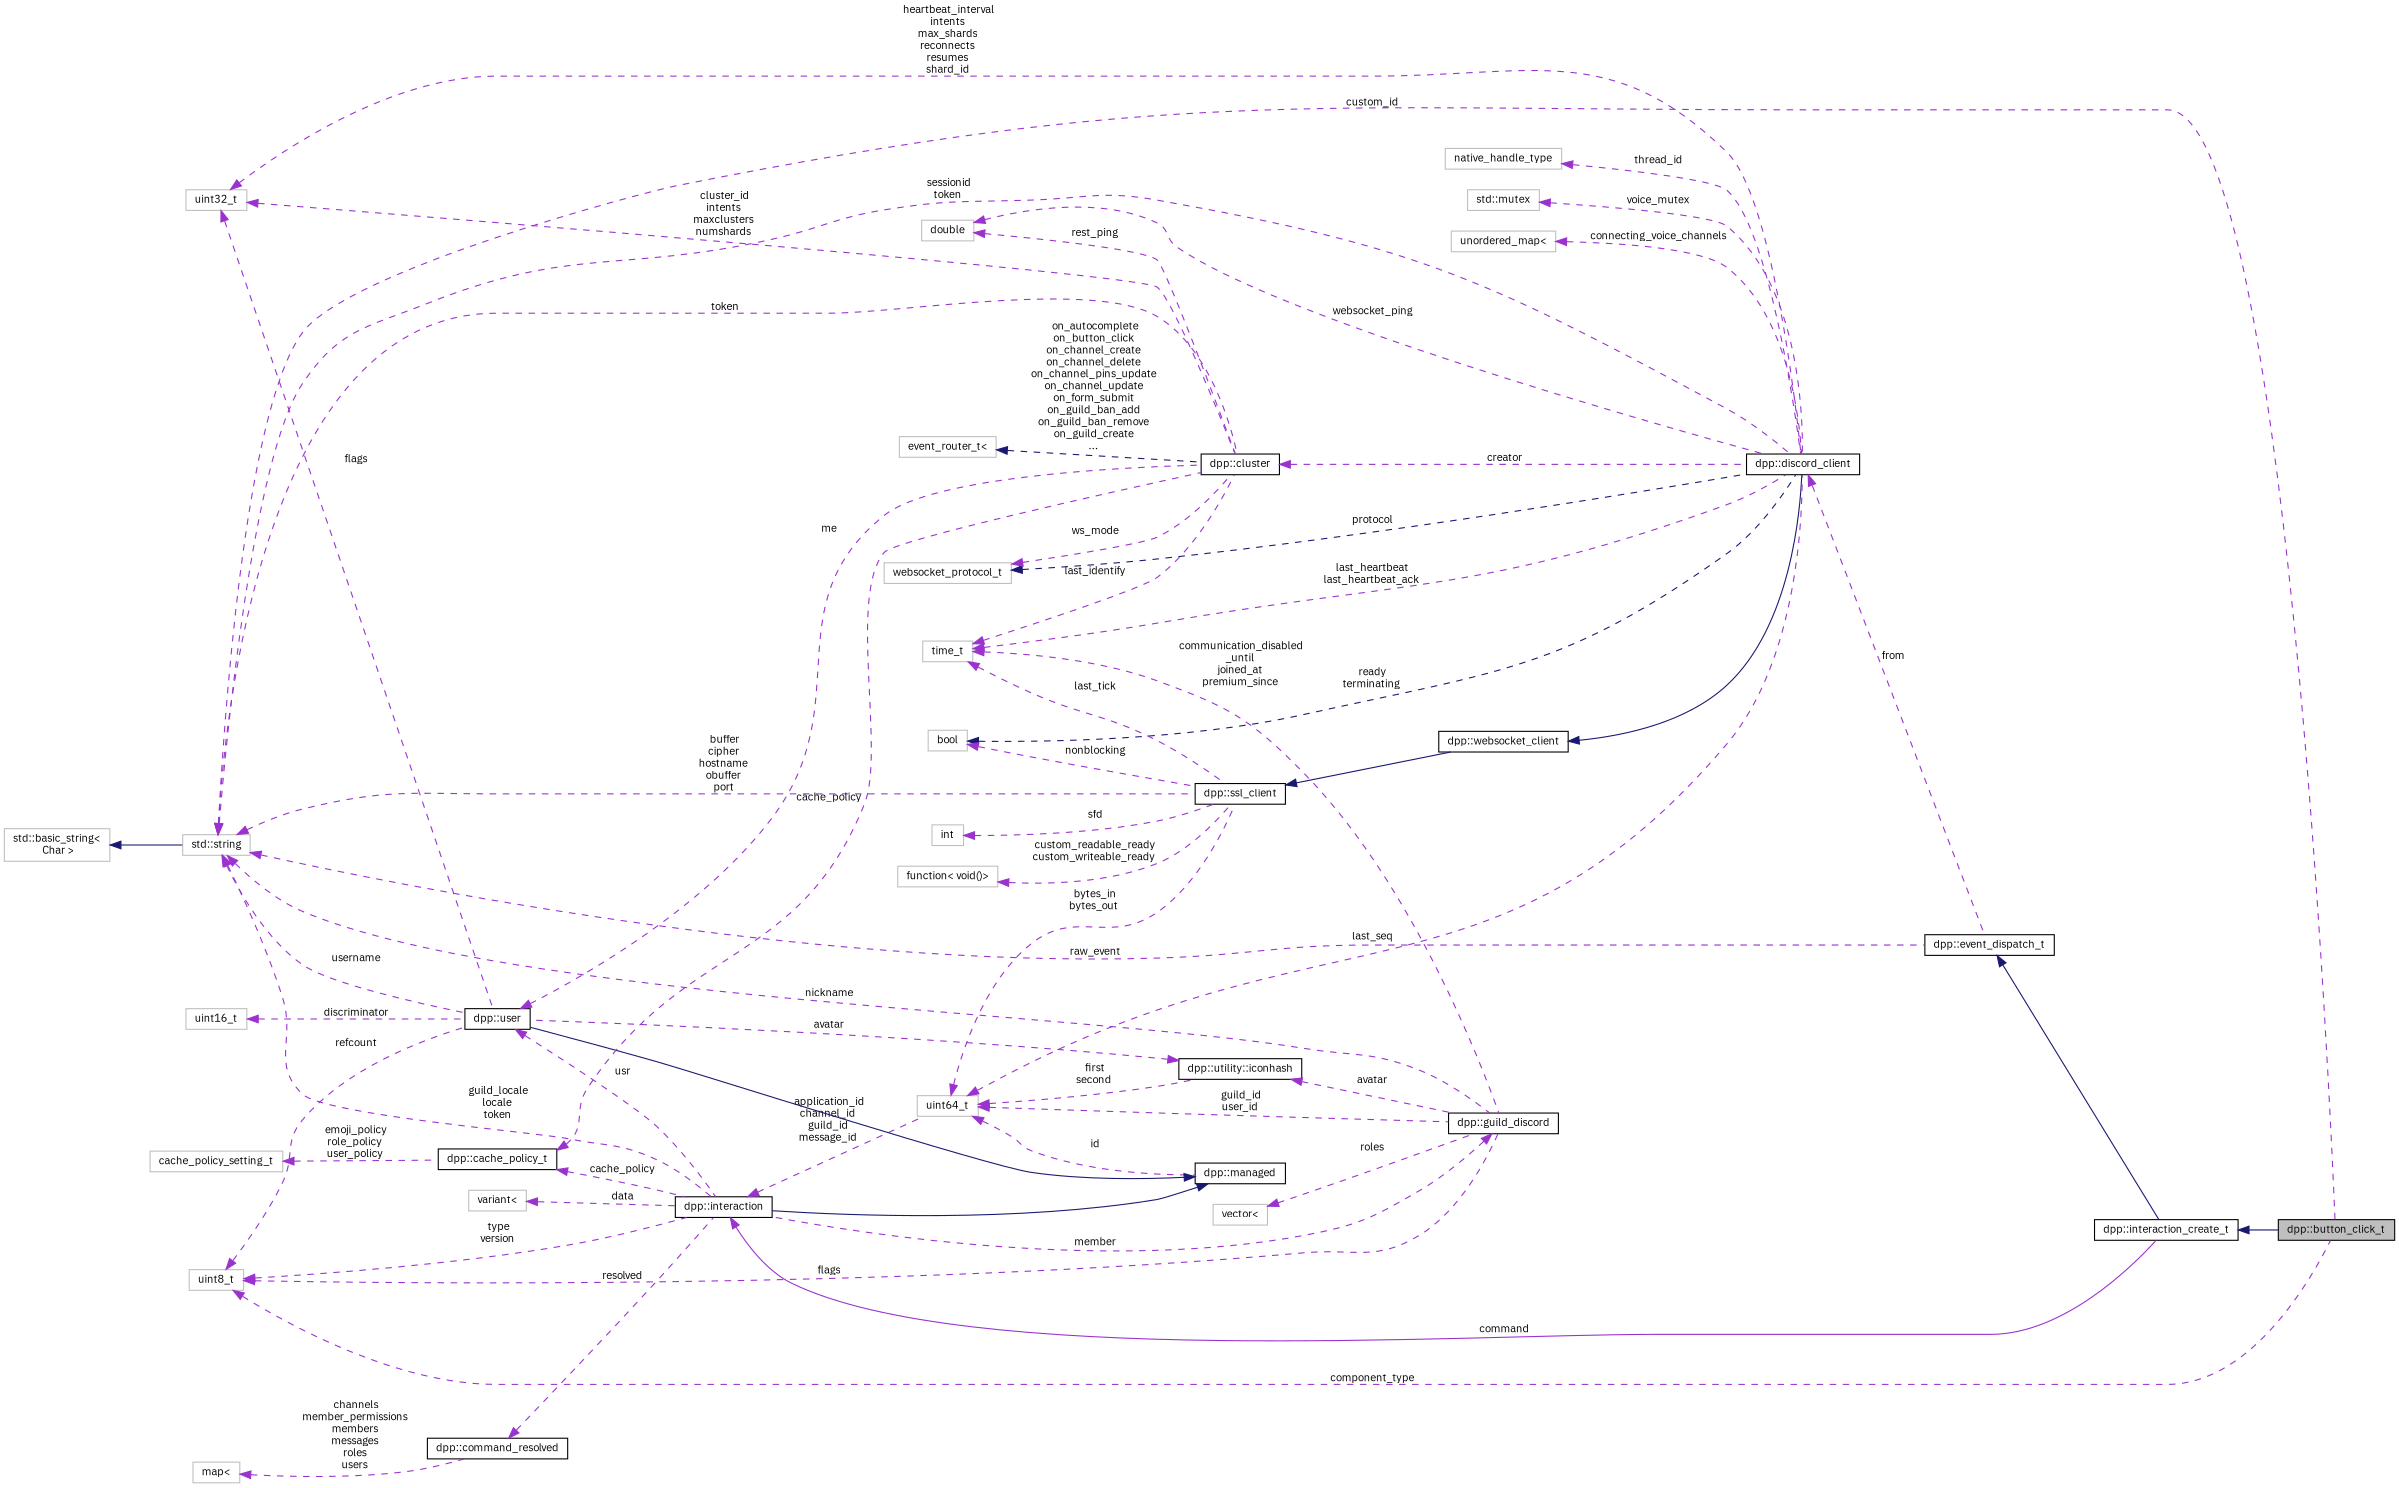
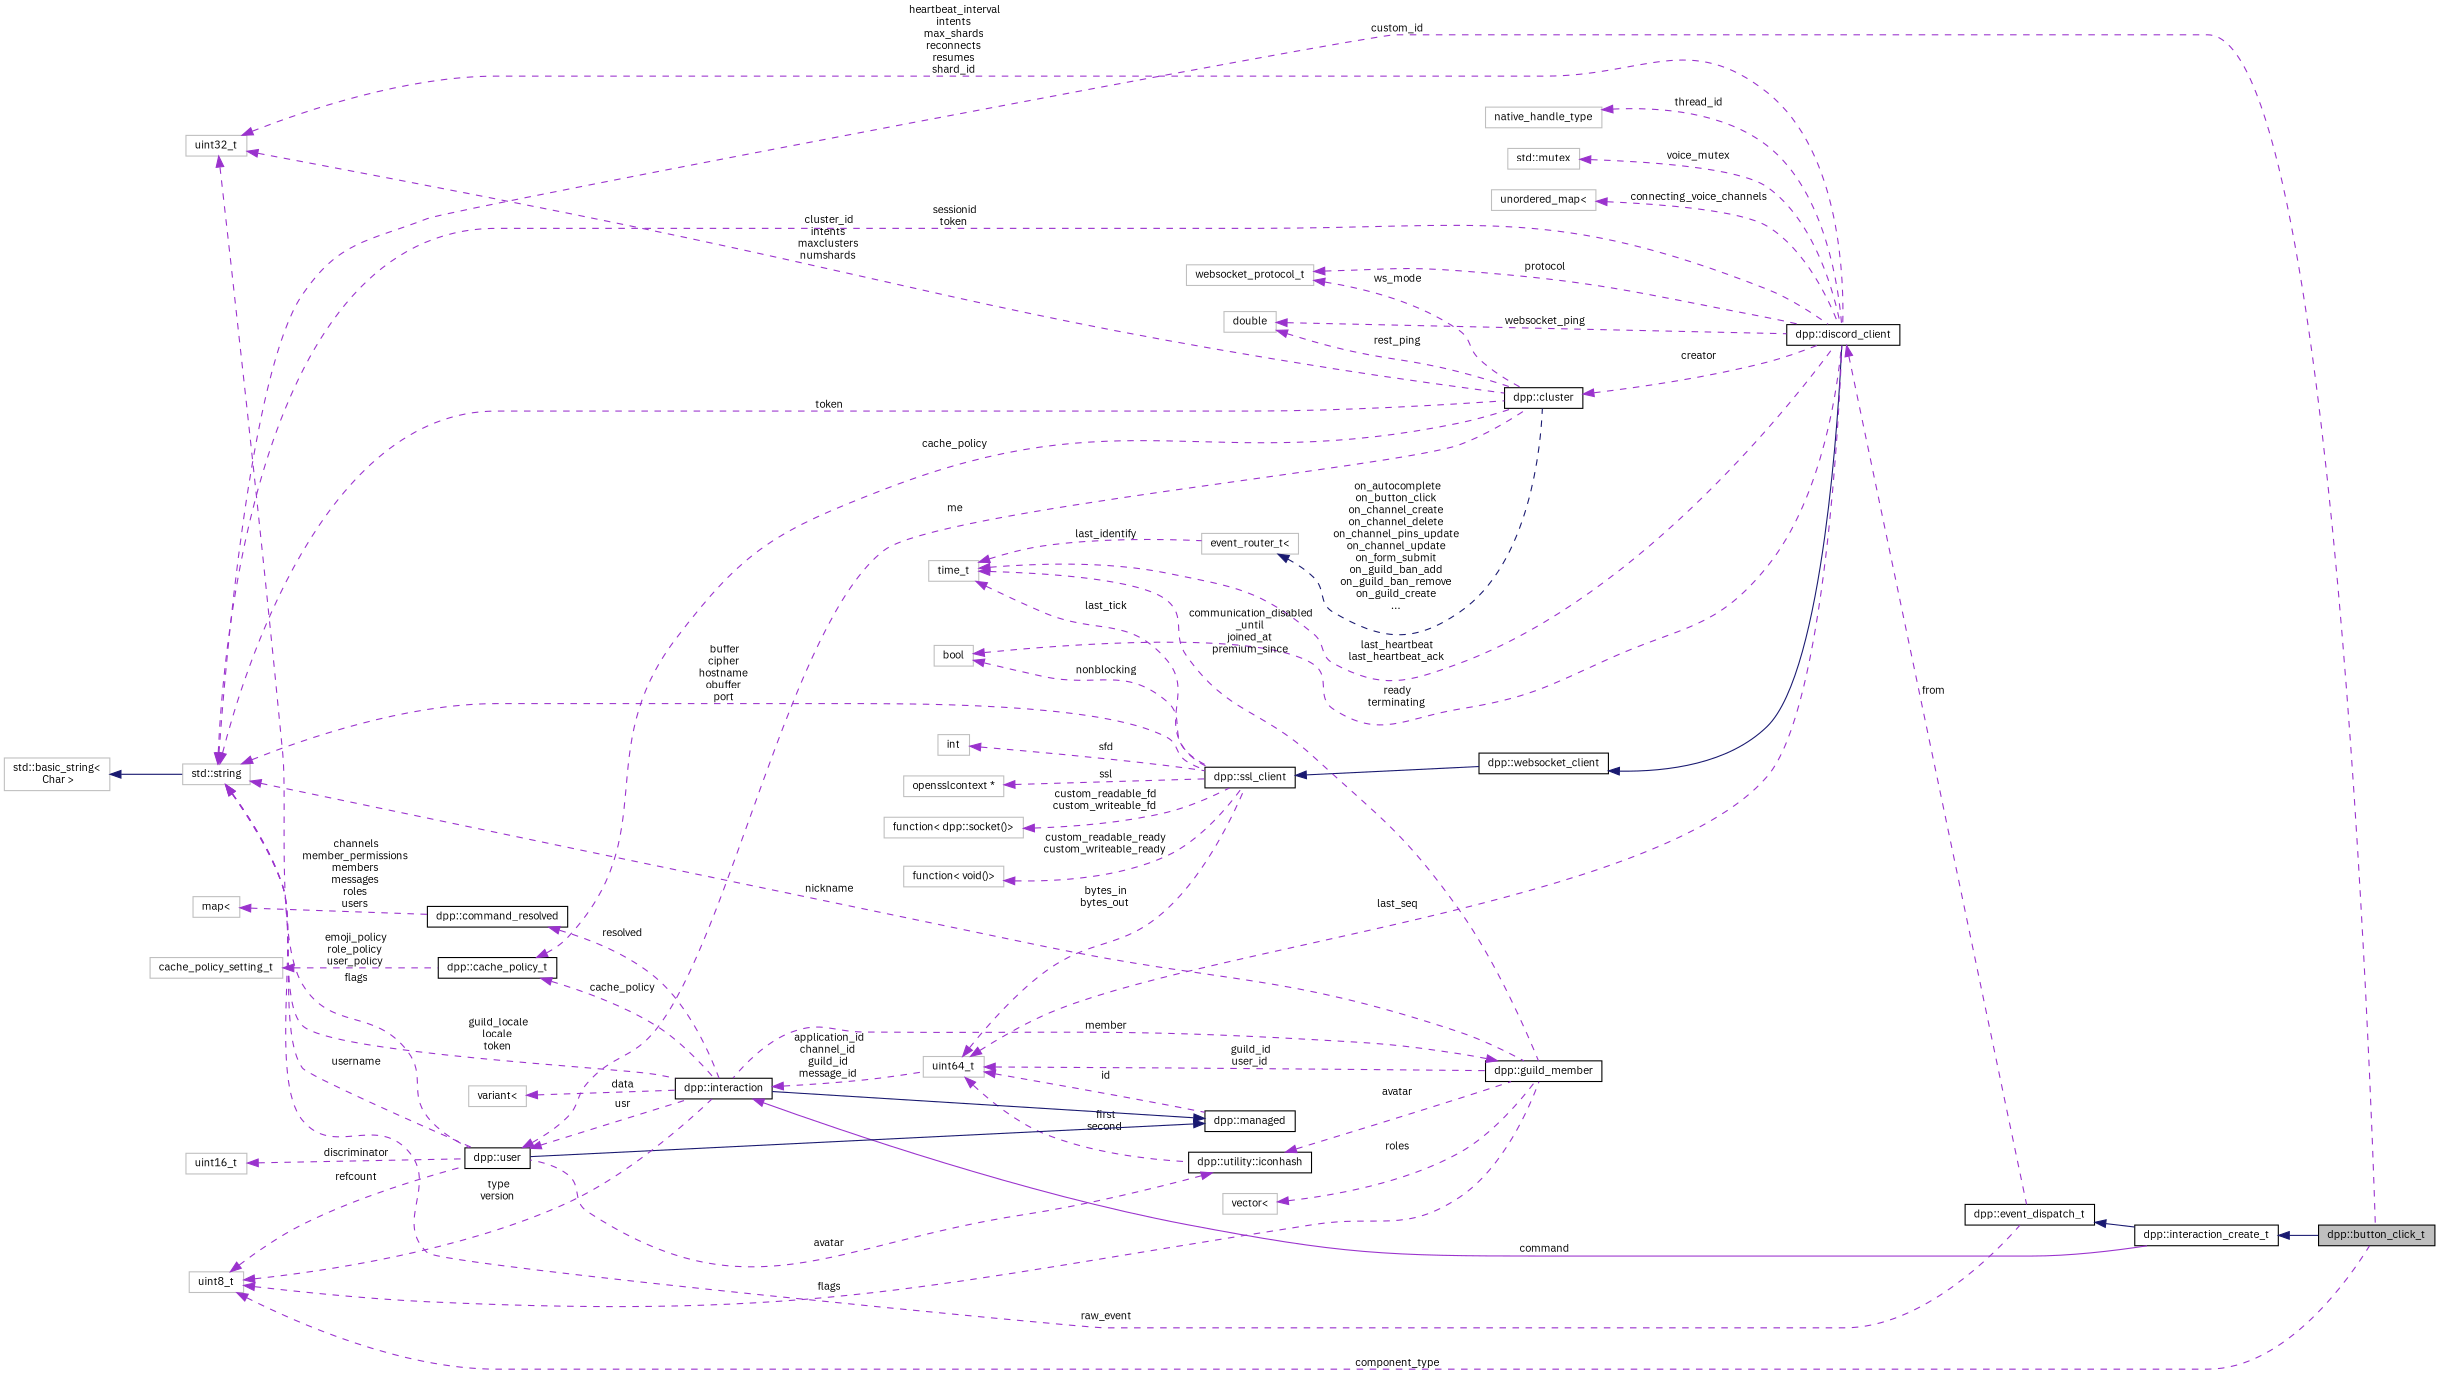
  digraph {
    fontname="IBM Plex Sans"
    rankdir=LR
    node [color=grey75 fontname="IBM Plex Sans" fontsize=10 shape=record]
    edge [color=darkorchid3 dir=back fontname="IBM Plex Sans" fontsize=10 labelfontname=Helvetica labelfontsize=10 style=dashed]
    n1 [color=black fillcolor=grey75 fontcolor=black height=0.2 label="dpp::button_click_t" style=filled width=0.4]
    n2 [color=black height=0.2 label="dpp::interaction_create_t" width=0.4]
    n3 [color=black height=0.2 label="dpp::event_dispatch_t" width=0.4]
    n4 [height=0.2 label="std::string" width=0.4]
    n5 [color=black height=0.2 label="dpp::discord_client" width=0.4]
    n6 [color=black height=0.2 label="dpp::ssl_client" width=0.4]
    n7 [color=black height=0.2 label="dpp::cluster" width=0.4]
    n8 [color=black height=0.2 label="dpp::user" width=0.4]
    n9 [color=black height=0.2 label="dpp::interaction" width=0.4]
-   n10 [color=black height=0.2 label="dpp::guild_discord" width=0.4]
+   n10 [color=black height=0.2 label="dpp::guild_member" width=0.4]
    n11 [color=black height=0.2 label="dpp::websocket_client" width=0.4]
    n12 [height=0.2 label=uint64_t width=0.4]
    n13 [height=0.2 label="std::basic_string\<\l Char \>" width=0.4]
    n14 [height=0.2 label=bool width=0.4]
    n15 [height=0.2 label=int width=0.4]
+   n16 [height=0.2 label="opensslcontext *" width=0.4]
    n17 [height=0.2 label=time_t width=0.4]
    n18 [color=black height=0.2 label="dpp::managed" width=0.4]
    n19 [color=black height=0.2 label="dpp::utility::iconhash" width=0.4]
+   n20 [height=0.2 label="function\< dpp::socket()\>" width=0.4]
    n21 [height=0.2 label="function\< void()\>" width=0.4]
    n22 [height=0.2 label=uint32_t width=0.4]
    n23 [height=0.2 label=double width=0.4]
    n24 [height=0.2 label=uint16_t width=0.4]
    n25 [height=0.2 label=uint8_t width=0.4]
    n26 [color=black height=0.2 label="dpp::cache_policy_t" width=0.4]
    n27 [height=0.2 label=cache_policy_setting_t width=0.4]
    n28 [height=0.2 label=websocket_protocol_t width=0.4]
    n29 [height=0.2 label="event_router_t\<" width=0.4]
    n30 [height=0.2 label=native_handle_type width=0.4]
    n31 [height=0.2 label="std::mutex" width=0.4]
    n32 [height=0.2 label="unordered_map\<" width=0.4]
    n33 [height=0.2 label="variant\<" width=0.4]
    n34 [height=0.2 label="vector\<" width=0.4]
    n35 [color=black height=0.2 label="dpp::command_resolved" width=0.4]
    n36 [height=0.2 label="map\<" width=0.4]
    n2 -> n1 [color=midnightblue style=solid]
    n3 -> n2 [color=midnightblue style=solid]
    n4 -> n1 [label=" custom_id"]
    n4 -> n3 [label=" raw_event"]
    n4 -> n5 [label=" sessionid\ntoken"]
    n4 -> n6 [label=" buffer\ncipher\nhostname\nobuffer\nport"]
    n4 -> n7 [label=" token"]
    n4 -> n8 [label=" username"]
    n4 -> n9 [label=" guild_locale\nlocale\ntoken"]
    n4 -> n10 [label=" nickname"]
    n5 -> n3 [label=" from"]
    n6 -> n11 [color=midnightblue style=solid]
    n7 -> n5 [label=" creator"]
    n8 -> n7 [label=" me"]
    n8 -> n9 [label=" usr"]
    n9 -> n2 [label=" command" style=solid]
    n9 -> n12 [label=" application_id\nchannel_id\nguild_id\nmessage_id"]
    n10 -> n9 [label=" member"]
    n11 -> n5 [color=midnightblue style=solid]
    n12 -> n5 [label=" last_seq"]
    n12 -> n6 [label=" bytes_in\nbytes_out"]
    n12 -> n10 [label=" guild_id\nuser_id"]
    n12 -> n18 [label=" id"]
    n12 -> n19 [label=" first\nsecond"]
    n13 -> n4 [color=midnightblue style=solid]
-   n14 -> n5 [color=midnightblue label=" ready\nterminating"]
+   n14 -> n5 [label=" ready\nterminating"]
    n14 -> n6 [label=" nonblocking"]
    n15 -> n6 [label=" sfd"]
+   n16 -> n6 [label=" ssl"]
    n17 -> n5 [label=" last_heartbeat\nlast_heartbeat_ack"]
    n17 -> n6 [label=" last_tick"]
-   n17 -> n7 [label=" last_identify"]
+   n17 -> n29 [label=" last_identify"]
    n17 -> n10 [label=" communication_disabled\l_until\njoined_at\npremium_since"]
    n18 -> n8 [color=midnightblue style=solid]
    n18 -> n9 [color=midnightblue style=solid]
    n19 -> n8 [label=" avatar"]
    n19 -> n10 [label=" avatar"]
+   n20 -> n6 [label=" custom_readable_fd\ncustom_writeable_fd"]
    n21 -> n6 [label=" custom_readable_ready\ncustom_writeable_ready"]
    n22 -> n5 [label=" heartbeat_interval\nintents\nmax_shards\nreconnects\nresumes\nshard_id"]
    n22 -> n7 [label=" cluster_id\nintents\nmaxclusters\nnumshards"]
    n22 -> n8 [label=" flags"]
    n23 -> n5 [label=" websocket_ping"]
    n23 -> n7 [label=" rest_ping"]
    n24 -> n8 [label=" discriminator"]
    n25 -> n1 [label=" component_type"]
    n25 -> n8 [label=" refcount"]
    n25 -> n9 [label=" type\nversion"]
    n25 -> n10 [label=" flags"]
    n26 -> n7 [label=" cache_policy"]
    n26 -> n9 [label=" cache_policy"]
    n27 -> n26 [label=" emoji_policy\nrole_policy\nuser_policy"]
-   n28 -> n5 [color=midnightblue label=" protocol"]
+   n28 -> n5 [label=" protocol"]
    n28 -> n7 [label=" ws_mode"]
    n29 -> n7 [color=midnightblue label=" on_autocomplete\non_button_click\non_channel_create\non_channel_delete\non_channel_pins_update\non_channel_update\non_form_submit\non_guild_ban_add\non_guild_ban_remove\non_guild_create\n..."]
    n30 -> n5 [label=" thread_id"]
    n31 -> n5 [label=" voice_mutex"]
    n32 -> n5 [label=" connecting_voice_channels"]
    n33 -> n9 [label=" data"]
    n34 -> n10 [label=" roles"]
    n35 -> n9 [label=" resolved"]
    n36 -> n35 [label=" channels\nmember_permissions\nmembers\nmessages\nroles\nusers"]
  }
